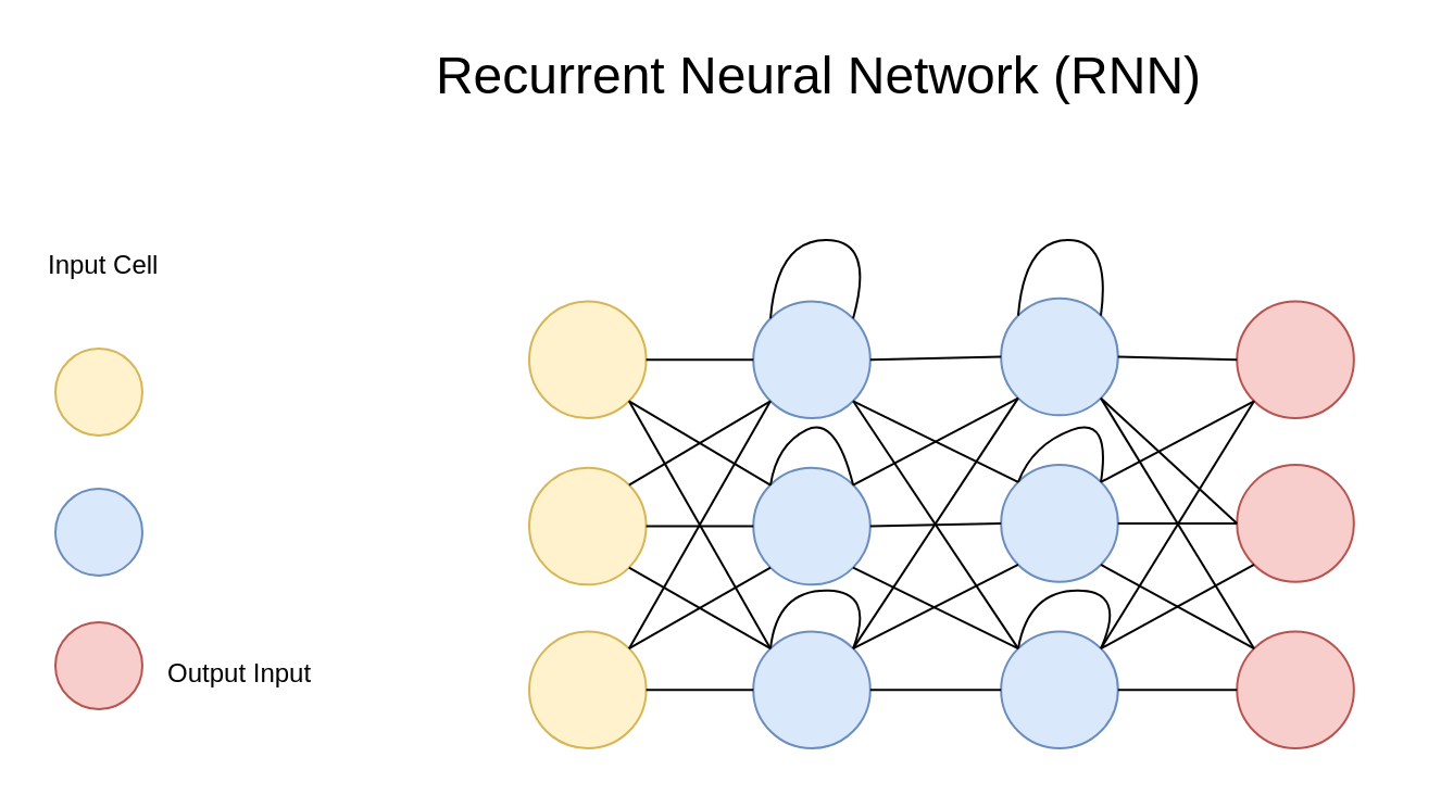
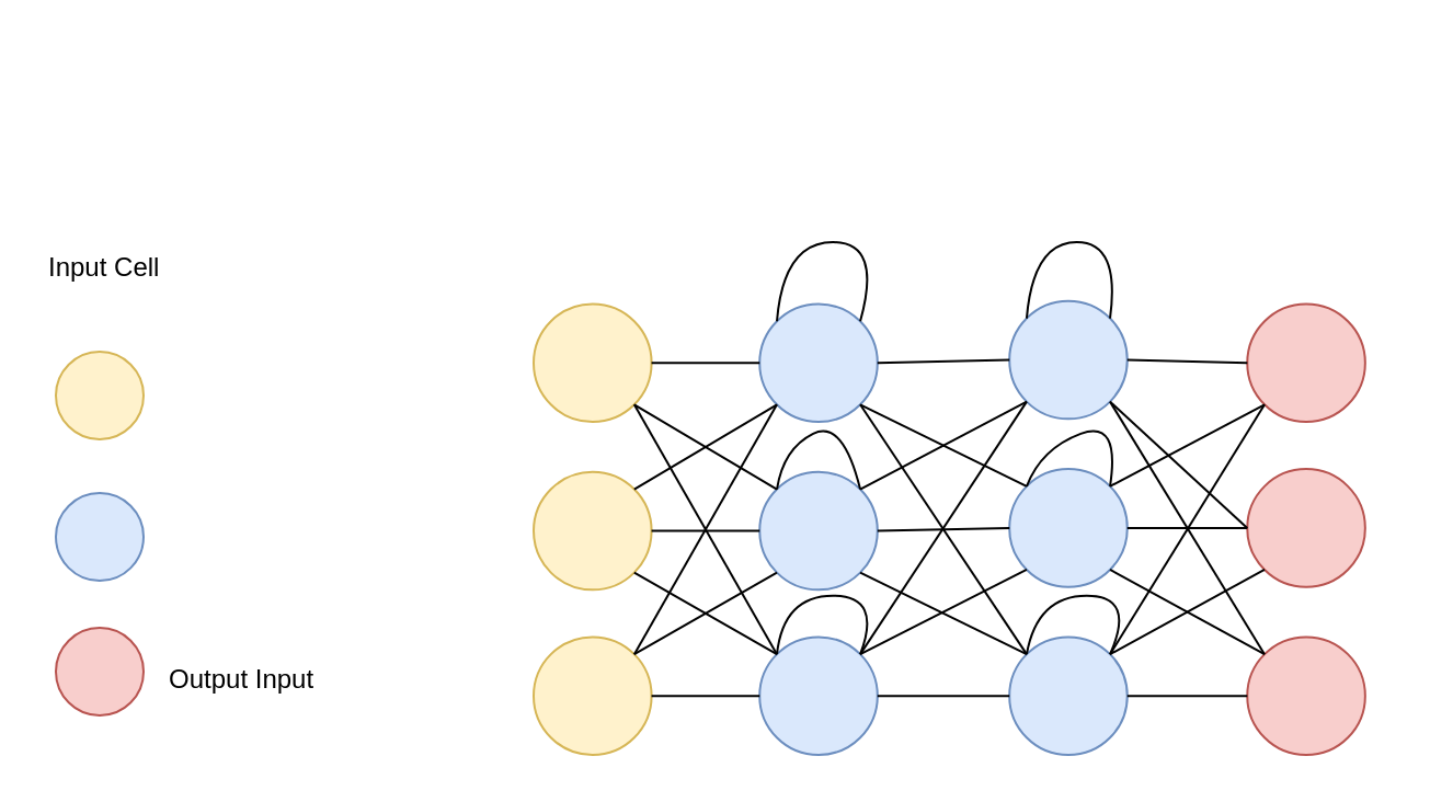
  <mxCell id="0" />
  <mxCell id="1" parent="0" />
- <mxCell id="2" value="&lt;font style=&quot;font-size: 24px;&quot;&gt;Recurrent Neural Network (RNN)&lt;/font&gt;" style="text;html=1;strokeColor=none;fillColor=none;align=center;verticalAlign=middle;whiteSpace=wrap;rounded=0;shadow=1;strokeWidth=1.5;" parent="1" vertex="1"><mxGeometry x="183" y="20" width="387" height="30" as="geometry" /></mxCell>
  <mxCell id="3" value="&lt;font style=&quot;font-size: 12px;&quot;&gt;Input Cell&lt;/font&gt;" style="text;html=1;strokeColor=none;fillColor=none;align=left;verticalAlign=middle;whiteSpace=wrap;rounded=0;shadow=1;strokeWidth=1.5;fontSize=24;container=0;" parent="1" vertex="1"><mxGeometry x="20" y="103" width="130" height="30" as="geometry" /></mxCell>
  <mxCell id="4" value="&lt;font style=&quot;font-size: 12px;&quot;&gt;Output Input&lt;/font&gt;" style="text;html=1;strokeColor=none;fillColor=none;align=left;verticalAlign=middle;whiteSpace=wrap;rounded=0;shadow=1;strokeWidth=1.5;fontSize=24;container=0;" parent="1" vertex="1"><mxGeometry x="75" y="291" width="130" height="30" as="geometry" /></mxCell>
  <mxCell id="5" value="" style="ellipse;whiteSpace=wrap;html=1;aspect=fixed;strokeColor=#b85450;fillColor=#f8cecc;container=0;" parent="1" vertex="1"><mxGeometry x="25" y="286" width="40" height="40" as="geometry" /></mxCell>
  <mxCell id="6" value="" style="ellipse;whiteSpace=wrap;html=1;aspect=fixed;strokeColor=#d6b656;fillColor=#fff2cc;container=0;" parent="1" vertex="1"><mxGeometry x="25" y="160" width="40" height="40" as="geometry" /></mxCell>
  <mxCell id="7" value="" style="ellipse;whiteSpace=wrap;html=1;aspect=fixed;strokeColor=#6c8ebf;fillColor=#dae8fc;container=0;" parent="1" vertex="1"><mxGeometry x="25" y="224.53" width="40" height="40" as="geometry" /></mxCell>
  <mxCell id="8" value="" style="group" parent="1" vertex="1" connectable="0"><mxGeometry x="243" y="110" width="398" height="234" as="geometry" /></mxCell>
  <mxCell id="9" value="" style="ellipse;whiteSpace=wrap;html=1;aspect=fixed;strokeColor=#d6b656;fillColor=#fff2cc;" parent="8" vertex="1"><mxGeometry y="28.241" width="53.793" height="53.793" as="geometry" /></mxCell>
  <mxCell id="10" value="" style="ellipse;whiteSpace=wrap;html=1;aspect=fixed;strokeColor=#d6b656;fillColor=#fff2cc;" parent="8" vertex="1"><mxGeometry y="104.897" width="53.793" height="53.793" as="geometry" /></mxCell>
  <mxCell id="11" value="" style="ellipse;whiteSpace=wrap;html=1;aspect=fixed;strokeColor=#d6b656;fillColor=#fff2cc;" parent="8" vertex="1"><mxGeometry y="180.207" width="53.793" height="53.793" as="geometry" /></mxCell>
  <mxCell id="12" value="" style="ellipse;whiteSpace=wrap;html=1;aspect=fixed;strokeColor=#6c8ebf;fillColor=#dae8fc;" parent="8" vertex="1"><mxGeometry x="103.118" y="28.241" width="53.793" height="53.793" as="geometry" /></mxCell>
  <mxCell id="13" value="" style="ellipse;whiteSpace=wrap;html=1;aspect=fixed;strokeColor=#6c8ebf;fillColor=#dae8fc;" parent="8" vertex="1"><mxGeometry x="103.118" y="104.897" width="53.793" height="53.793" as="geometry" /></mxCell>
  <mxCell id="14" value="" style="ellipse;whiteSpace=wrap;html=1;aspect=fixed;strokeColor=#6c8ebf;fillColor=#dae8fc;" parent="8" vertex="1"><mxGeometry x="103.118" y="180.207" width="53.793" height="53.793" as="geometry" /></mxCell>
  <mxCell id="15" value="" style="ellipse;whiteSpace=wrap;html=1;aspect=fixed;strokeColor=#6c8ebf;fillColor=#dae8fc;" parent="8" vertex="1"><mxGeometry x="217.091" y="26.897" width="53.793" height="53.793" as="geometry" /></mxCell>
  <mxCell id="16" value="" style="ellipse;whiteSpace=wrap;html=1;aspect=fixed;strokeColor=#6c8ebf;fillColor=#dae8fc;" parent="8" vertex="1"><mxGeometry x="217.091" y="103.552" width="53.793" height="53.793" as="geometry" /></mxCell>
  <mxCell id="17" value="" style="ellipse;whiteSpace=wrap;html=1;aspect=fixed;strokeColor=#6c8ebf;fillColor=#dae8fc;" parent="8" vertex="1"><mxGeometry x="217.091" y="180.207" width="53.793" height="53.793" as="geometry" /></mxCell>
  <mxCell id="18" value="" style="ellipse;whiteSpace=wrap;html=1;aspect=fixed;strokeColor=#b85450;fillColor=#f8cecc;" parent="8" vertex="1"><mxGeometry x="325.636" y="28.241" width="53.793" height="53.793" as="geometry" /></mxCell>
  <mxCell id="19" value="" style="ellipse;whiteSpace=wrap;html=1;aspect=fixed;strokeColor=#b85450;fillColor=#f8cecc;" parent="8" vertex="1"><mxGeometry x="325.636" y="103.552" width="53.793" height="53.793" as="geometry" /></mxCell>
  <mxCell id="20" value="" style="ellipse;whiteSpace=wrap;html=1;aspect=fixed;strokeColor=#b85450;fillColor=#f8cecc;" parent="8" vertex="1"><mxGeometry x="325.636" y="180.207" width="53.793" height="53.793" as="geometry" /></mxCell>
  <mxCell id="21" value="" style="endArrow=none;html=1;rounded=0;exitX=1;exitY=0.5;exitDx=0;exitDy=0;entryX=0;entryY=0.5;entryDx=0;entryDy=0;" parent="8" source="10" target="13" edge="1"><mxGeometry width="50" height="50" relative="1" as="geometry"><mxPoint x="381.718" y="168.103" as="sourcePoint" /><mxPoint x="92.264" y="154.655" as="targetPoint" /></mxGeometry></mxCell>
  <mxCell id="22" value="" style="endArrow=none;html=1;rounded=0;exitX=1;exitY=0.5;exitDx=0;exitDy=0;entryX=0;entryY=0.5;entryDx=0;entryDy=0;" parent="8" source="11" target="14" edge="1"><mxGeometry width="50" height="50" relative="1" as="geometry"><mxPoint x="381.718" y="168.103" as="sourcePoint" /><mxPoint x="472.173" y="100.862" as="targetPoint" /></mxGeometry></mxCell>
  <mxCell id="23" value="" style="endArrow=none;html=1;rounded=0;exitX=1;exitY=1;exitDx=0;exitDy=0;entryX=0;entryY=0;entryDx=0;entryDy=0;" parent="8" source="9" target="13" edge="1"><mxGeometry width="50" height="50" relative="1" as="geometry"><mxPoint x="381.718" y="141.207" as="sourcePoint" /><mxPoint x="472.173" y="73.966" as="targetPoint" /></mxGeometry></mxCell>
  <mxCell id="24" value="" style="endArrow=none;html=1;rounded=0;exitX=1;exitY=1;exitDx=0;exitDy=0;entryX=0;entryY=0;entryDx=0;entryDy=0;" parent="8" source="10" target="14" edge="1"><mxGeometry width="50" height="50" relative="1" as="geometry"><mxPoint x="381.718" y="141.207" as="sourcePoint" /><mxPoint x="472.173" y="73.966" as="targetPoint" /></mxGeometry></mxCell>
  <mxCell id="25" value="" style="endArrow=none;html=1;rounded=0;exitX=1;exitY=0;exitDx=0;exitDy=0;entryX=0;entryY=1;entryDx=0;entryDy=0;" parent="8" source="10" target="12" edge="1"><mxGeometry width="50" height="50" relative="1" as="geometry"><mxPoint x="97.948" y="-12.295" as="sourcePoint" /><mxPoint x="149.897" y="-50.912" as="targetPoint" /></mxGeometry></mxCell>
  <mxCell id="26" value="" style="endArrow=none;html=1;rounded=0;exitX=1;exitY=0;exitDx=0;exitDy=0;entryX=0;entryY=1;entryDx=0;entryDy=0;" parent="8" source="11" target="13" edge="1"><mxGeometry width="50" height="50" relative="1" as="geometry"><mxPoint x="116.039" y="1.154" as="sourcePoint" /><mxPoint x="167.988" y="-37.464" as="targetPoint" /></mxGeometry></mxCell>
  <mxCell id="27" value="" style="endArrow=none;html=1;rounded=0;entryX=0;entryY=0.5;entryDx=0;entryDy=0;exitX=1;exitY=1;exitDx=0;exitDy=0;" parent="8" source="15" target="19" edge="1"><mxGeometry width="50" height="50" relative="1" as="geometry"><mxPoint x="318.4" y="18.828" as="sourcePoint" /><mxPoint x="372.416" y="138.326" as="targetPoint" /></mxGeometry></mxCell>
  <mxCell id="28" value="" style="endArrow=none;html=1;rounded=0;entryX=0;entryY=0;entryDx=0;entryDy=0;exitX=1;exitY=1;exitDx=0;exitDy=0;" parent="8" source="15" target="20" edge="1"><mxGeometry width="50" height="50" relative="1" as="geometry"><mxPoint x="296.948" y="86.26" as="sourcePoint" /><mxPoint x="343.727" y="143.897" as="targetPoint" /></mxGeometry></mxCell>
  <mxCell id="29" value="" style="endArrow=none;html=1;rounded=0;entryX=0;entryY=0.5;entryDx=0;entryDy=0;exitX=1;exitY=0.5;exitDx=0;exitDy=0;" parent="8" source="16" target="19" edge="1"><mxGeometry width="50" height="50" relative="1" as="geometry"><mxPoint x="307.545" y="67.241" as="sourcePoint" /><mxPoint x="343.727" y="68.586" as="targetPoint" /></mxGeometry></mxCell>
  <mxCell id="30" value="" style="endArrow=none;html=1;rounded=0;entryX=0;entryY=0;entryDx=0;entryDy=0;exitX=1;exitY=1;exitDx=0;exitDy=0;" parent="8" source="16" target="20" edge="1"><mxGeometry width="50" height="50" relative="1" as="geometry"><mxPoint x="307.545" y="143.897" as="sourcePoint" /><mxPoint x="343.727" y="143.897" as="targetPoint" /></mxGeometry></mxCell>
  <mxCell id="31" value="" style="endArrow=none;html=1;rounded=0;exitX=1;exitY=0.5;exitDx=0;exitDy=0;entryX=0;entryY=0.5;entryDx=0;entryDy=0;" parent="8" source="17" target="20" edge="1"><mxGeometry width="50" height="50" relative="1" as="geometry"><mxPoint x="296.948" y="162.915" as="sourcePoint" /><mxPoint x="318.4" y="234.0" as="targetPoint" /></mxGeometry></mxCell>
  <mxCell id="32" value="" style="endArrow=none;html=1;rounded=0;exitX=1;exitY=0;exitDx=0;exitDy=0;entryX=0;entryY=1;entryDx=0;entryDy=0;" parent="8" source="17" target="19" edge="1"><mxGeometry width="50" height="50" relative="1" as="geometry"><mxPoint x="307.545" y="220.552" as="sourcePoint" /><mxPoint x="343.727" y="220.552" as="targetPoint" /></mxGeometry></mxCell>
  <mxCell id="33" value="" style="endArrow=none;html=1;rounded=0;exitX=1;exitY=0;exitDx=0;exitDy=0;entryX=0;entryY=1;entryDx=0;entryDy=0;" parent="8" source="17" target="18" edge="1"><mxGeometry width="50" height="50" relative="1" as="geometry"><mxPoint x="296.948" y="201.533" as="sourcePoint" /><mxPoint x="354.325" y="162.915" as="targetPoint" /></mxGeometry></mxCell>
  <mxCell id="34" value="" style="endArrow=none;html=1;rounded=0;exitX=1;exitY=0;exitDx=0;exitDy=0;entryX=0;entryY=1;entryDx=0;entryDy=0;" parent="8" source="16" target="18" edge="1"><mxGeometry width="50" height="50" relative="1" as="geometry"><mxPoint x="296.948" y="201.533" as="sourcePoint" /><mxPoint x="354.325" y="10.95" as="targetPoint" /></mxGeometry></mxCell>
  <mxCell id="35" value="" style="endArrow=none;html=1;rounded=0;exitX=1;exitY=0.5;exitDx=0;exitDy=0;entryX=0;entryY=0.5;entryDx=0;entryDy=0;" parent="8" source="9" target="12" edge="1"><mxGeometry width="50" height="50" relative="1" as="geometry"><mxPoint x="79.857" y="87.605" as="sourcePoint" /><mxPoint x="131.807" y="126.223" as="targetPoint" /></mxGeometry></mxCell>
  <mxCell id="36" value="" style="endArrow=none;html=1;rounded=0;exitX=1;exitY=1;exitDx=0;exitDy=0;entryX=0;entryY=0;entryDx=0;entryDy=0;" parent="8" source="9" target="14" edge="1"><mxGeometry width="50" height="50" relative="1" as="geometry"><mxPoint x="90.455" y="68.586" as="sourcePoint" /><mxPoint x="121.209" y="68.586" as="targetPoint" /></mxGeometry></mxCell>
  <mxCell id="37" value="" style="endArrow=none;html=1;rounded=0;exitX=1;exitY=0;exitDx=0;exitDy=0;entryX=0;entryY=1;entryDx=0;entryDy=0;" parent="8" source="11" target="12" edge="1"><mxGeometry width="50" height="50" relative="1" as="geometry"><mxPoint x="79.857" y="87.605" as="sourcePoint" /><mxPoint x="131.807" y="201.533" as="targetPoint" /></mxGeometry></mxCell>
  <mxCell id="38" value="" style="endArrow=none;html=1;rounded=0;exitX=1;exitY=0.5;exitDx=0;exitDy=0;entryX=0;entryY=0.5;entryDx=0;entryDy=0;" parent="8" source="15" target="18" edge="1"><mxGeometry width="50" height="50" relative="1" as="geometry"><mxPoint x="90.455" y="68.586" as="sourcePoint" /><mxPoint x="121.209" y="68.586" as="targetPoint" /></mxGeometry></mxCell>
  <mxCell id="39" value="" style="endArrow=none;html=1;rounded=0;exitX=1;exitY=0.5;exitDx=0;exitDy=0;entryX=0;entryY=0.5;entryDx=0;entryDy=0;" parent="8" source="12" target="15" edge="1"><mxGeometry width="50" height="50" relative="1" as="geometry"><mxPoint x="307.545" y="67.241" as="sourcePoint" /><mxPoint x="162.818" y="-8.069" as="targetPoint" /></mxGeometry></mxCell>
  <mxCell id="40" value="" style="endArrow=none;html=1;rounded=0;exitX=1;exitY=1;exitDx=0;exitDy=0;entryX=0;entryY=0;entryDx=0;entryDy=0;" parent="8" source="12" target="16" edge="1"><mxGeometry width="50" height="50" relative="1" as="geometry"><mxPoint x="193.573" y="68.586" as="sourcePoint" /><mxPoint x="235.182" y="67.241" as="targetPoint" /></mxGeometry></mxCell>
  <mxCell id="41" value="" style="endArrow=none;html=1;rounded=0;exitX=1;exitY=1;exitDx=0;exitDy=0;entryX=0;entryY=0;entryDx=0;entryDy=0;" parent="8" source="12" target="17" edge="1"><mxGeometry width="50" height="50" relative="1" as="geometry"><mxPoint x="182.975" y="87.605" as="sourcePoint" /><mxPoint x="245.779" y="124.878" as="targetPoint" /></mxGeometry></mxCell>
  <mxCell id="42" value="" style="endArrow=none;html=1;rounded=0;exitX=1;exitY=0.5;exitDx=0;exitDy=0;entryX=0;entryY=0.5;entryDx=0;entryDy=0;" parent="8" source="13" target="16" edge="1"><mxGeometry width="50" height="50" relative="1" as="geometry"><mxPoint x="182.975" y="87.605" as="sourcePoint" /><mxPoint x="245.779" y="201.533" as="targetPoint" /></mxGeometry></mxCell>
  <mxCell id="43" value="" style="endArrow=none;html=1;rounded=0;exitX=1;exitY=1;exitDx=0;exitDy=0;entryX=0;entryY=0;entryDx=0;entryDy=0;" parent="8" source="13" target="17" edge="1"><mxGeometry width="50" height="50" relative="1" as="geometry"><mxPoint x="193.573" y="145.241" as="sourcePoint" /><mxPoint x="235.182" y="143.897" as="targetPoint" /></mxGeometry></mxCell>
  <mxCell id="44" value="" style="endArrow=none;html=1;rounded=0;exitX=1;exitY=0.5;exitDx=0;exitDy=0;entryX=0;entryY=0.5;entryDx=0;entryDy=0;" parent="8" source="14" target="17" edge="1"><mxGeometry width="50" height="50" relative="1" as="geometry"><mxPoint x="182.975" y="164.26" as="sourcePoint" /><mxPoint x="245.779" y="201.533" as="targetPoint" /></mxGeometry></mxCell>
  <mxCell id="45" value="" style="endArrow=none;html=1;rounded=0;exitX=1;exitY=0;exitDx=0;exitDy=0;entryX=0;entryY=1;entryDx=0;entryDy=0;" parent="8" source="14" target="16" edge="1"><mxGeometry width="50" height="50" relative="1" as="geometry"><mxPoint x="193.573" y="220.552" as="sourcePoint" /><mxPoint x="235.182" y="220.552" as="targetPoint" /></mxGeometry></mxCell>
  <mxCell id="46" value="" style="endArrow=none;html=1;rounded=0;exitX=1;exitY=0;exitDx=0;exitDy=0;entryX=0;entryY=1;entryDx=0;entryDy=0;" parent="8" source="14" target="15" edge="1"><mxGeometry width="50" height="50" relative="1" as="geometry"><mxPoint x="182.975" y="201.533" as="sourcePoint" /><mxPoint x="245.779" y="162.915" as="targetPoint" /></mxGeometry></mxCell>
  <mxCell id="47" value="" style="endArrow=none;html=1;rounded=0;exitX=1;exitY=0;exitDx=0;exitDy=0;entryX=0;entryY=1;entryDx=0;entryDy=0;" parent="8" source="13" target="15" edge="1"><mxGeometry width="50" height="50" relative="1" as="geometry"><mxPoint x="182.975" y="201.533" as="sourcePoint" /><mxPoint x="245.779" y="86.26" as="targetPoint" /></mxGeometry></mxCell>
  <mxCell id="48" value="" style="endArrow=none;html=1;rounded=0;fontSize=12;curved=1;entryX=1;entryY=0;entryDx=0;entryDy=0;exitX=0;exitY=0;exitDx=0;exitDy=0;" parent="8" source="15" target="15" edge="1"><mxGeometry width="50" height="50" relative="1" as="geometry"><mxPoint x="86.836" y="67.241" as="sourcePoint" /><mxPoint x="177.291" as="targetPoint" /><Array as="points"><mxPoint x="227.945" /><mxPoint x="267.745" /></Array></mxGeometry></mxCell>
  <mxCell id="49" value="" style="endArrow=none;html=1;rounded=0;fontSize=12;curved=1;entryX=1;entryY=0;entryDx=0;entryDy=0;exitX=0;exitY=0;exitDx=0;exitDy=0;" parent="8" source="12" target="12" edge="1"><mxGeometry width="50" height="50" relative="1" as="geometry"><mxPoint x="245.779" y="48.223" as="sourcePoint" /><mxPoint x="296.948" y="48.223" as="targetPoint" /><Array as="points"><mxPoint x="113.973" /><mxPoint x="159.2" /></Array></mxGeometry></mxCell>
  <mxCell id="50" value="" style="endArrow=none;html=1;rounded=0;fontSize=12;curved=1;entryX=1;entryY=0;entryDx=0;entryDy=0;exitX=0;exitY=0;exitDx=0;exitDy=0;" parent="8" source="16" target="16" edge="1"><mxGeometry width="50" height="50" relative="1" as="geometry"><mxPoint x="227.688" y="112.774" as="sourcePoint" /><mxPoint x="278.857" y="112.774" as="targetPoint" /><Array as="points"><mxPoint x="231.564" y="94.138" /><mxPoint x="267.745" y="80.69" /></Array></mxGeometry></mxCell>
  <mxCell id="51" value="" style="endArrow=none;html=1;rounded=0;fontSize=12;curved=1;entryX=1;entryY=0;entryDx=0;entryDy=0;exitX=0;exitY=0;exitDx=0;exitDy=0;" parent="8" source="13" target="13" edge="1"><mxGeometry width="50" height="50" relative="1" as="geometry"><mxPoint x="108.288" y="112.774" as="sourcePoint" /><mxPoint x="159.457" y="112.774" as="targetPoint" /><Array as="points"><mxPoint x="113.973" y="94.138" /><mxPoint x="141.109" y="80.69" /></Array></mxGeometry></mxCell>
  <mxCell id="52" value="" style="endArrow=none;html=1;rounded=0;fontSize=12;curved=1;entryX=1;entryY=0;entryDx=0;entryDy=0;exitX=0;exitY=0;exitDx=0;exitDy=0;" parent="8" source="14" target="14" edge="1"><mxGeometry width="50" height="50" relative="1" as="geometry"><mxPoint x="108.288" y="182.705" as="sourcePoint" /><mxPoint x="159.457" y="182.705" as="targetPoint" /><Array as="points"><mxPoint x="113.973" y="161.379" /><mxPoint x="159.2" y="161.379" /></Array></mxGeometry></mxCell>
  <mxCell id="53" value="" style="endArrow=none;html=1;rounded=0;fontSize=12;curved=1;entryX=1;entryY=0;entryDx=0;entryDy=0;exitX=0;exitY=0;exitDx=0;exitDy=0;" parent="8" source="17" target="17" edge="1"><mxGeometry width="50" height="50" relative="1" as="geometry"><mxPoint x="229.497" y="188.085" as="sourcePoint" /><mxPoint x="280.666" y="188.085" as="targetPoint" /><Array as="points"><mxPoint x="229.755" y="161.379" /><mxPoint x="274.982" y="161.379" /></Array></mxGeometry></mxCell>
